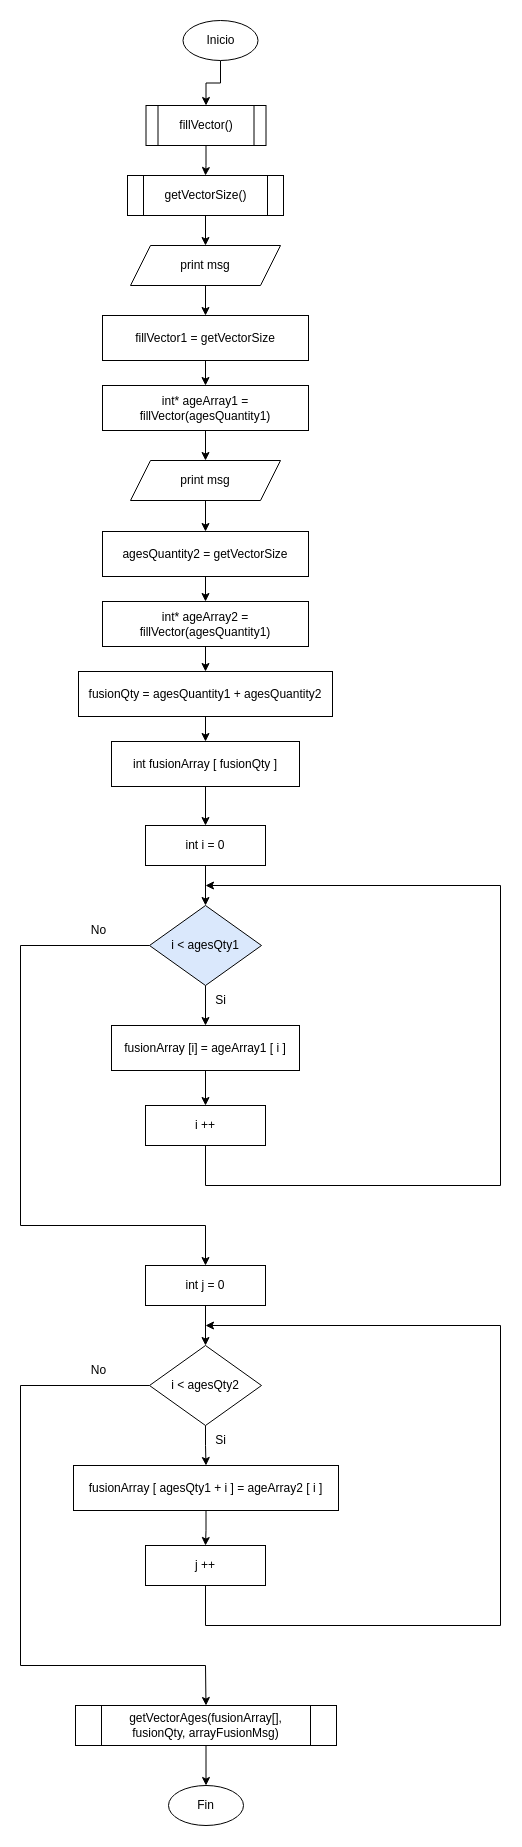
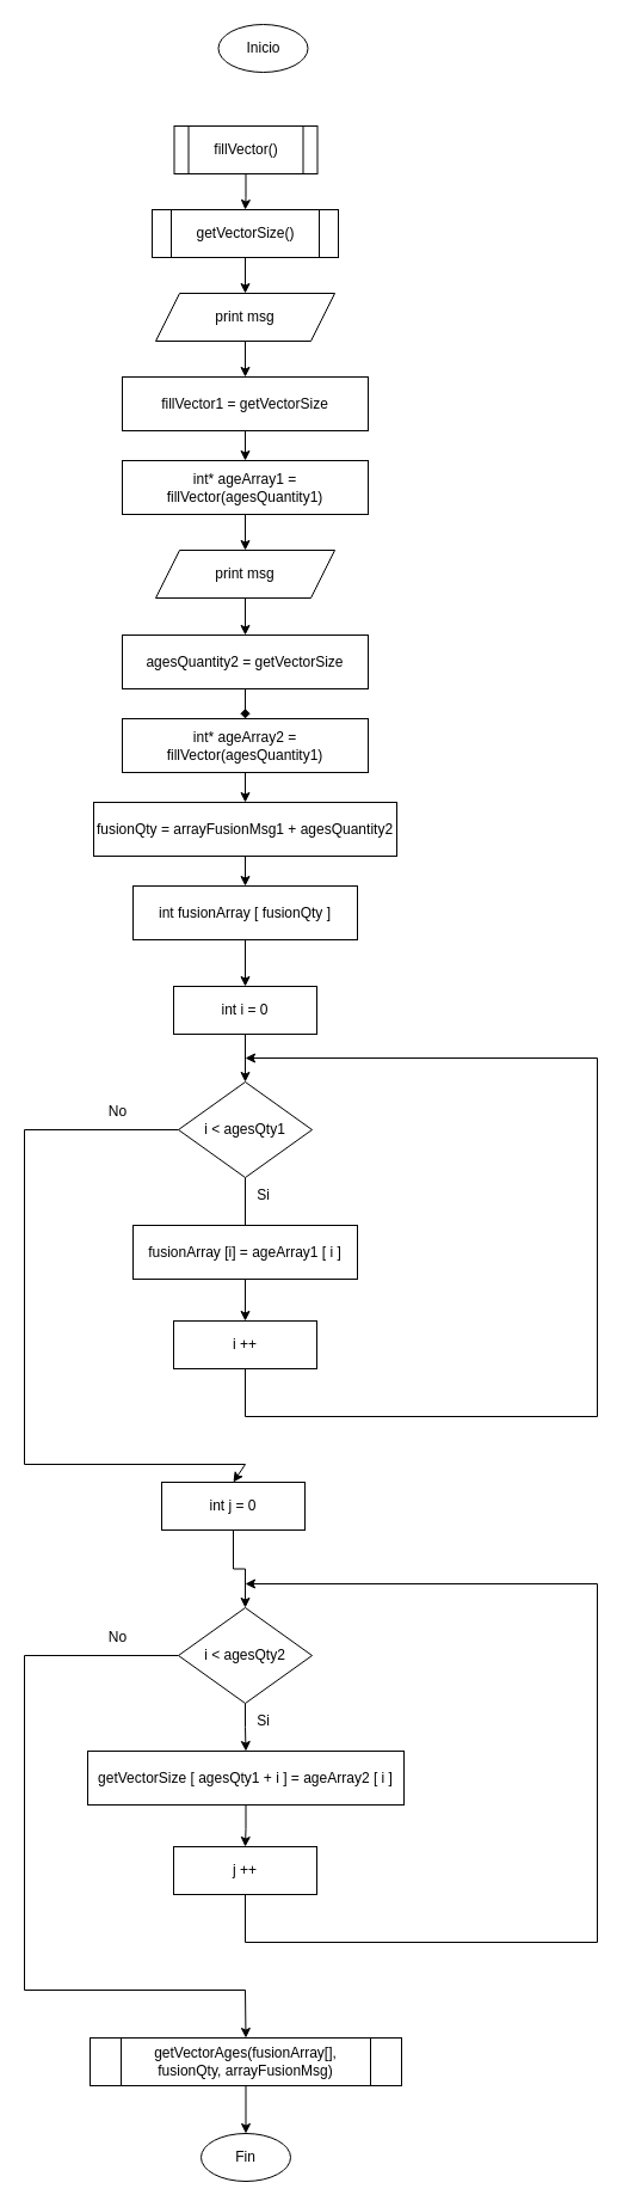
  <mxCell id="0" />
  <mxCell id="1" parent="0" />
- <mxCell id="2" value="" style="edgeStyle=orthogonalEdgeStyle;rounded=0;orthogonalLoop=1;jettySize=auto;html=1;" parent="1" source="3" target="5" edge="1"><mxGeometry relative="1" as="geometry"><mxPoint x="205.5" y="105" as="targetPoint" /></mxGeometry></mxCell>
  <mxCell id="3" value="Inicio" style="ellipse;whiteSpace=wrap;html=1;" parent="1" vertex="1"><mxGeometry x="182.5" y="20" width="75" height="40" as="geometry" /></mxCell>
  <mxCell id="4" value="" style="edgeStyle=orthogonalEdgeStyle;rounded=0;orthogonalLoop=1;jettySize=auto;html=1;entryX=0.5;entryY=0;entryDx=0;entryDy=0;" parent="1" source="5" target="7" edge="1"><mxGeometry relative="1" as="geometry"><mxPoint x="205.5" y="185" as="targetPoint" /></mxGeometry></mxCell>
  <mxCell id="5" value="fillVector()" style="shape=process;whiteSpace=wrap;html=1;backgroundOutline=1;" parent="1" vertex="1"><mxGeometry x="145.5" y="105" width="120" height="40" as="geometry" /></mxCell>
  <mxCell id="6" style="edgeStyle=orthogonalEdgeStyle;rounded=0;orthogonalLoop=1;jettySize=auto;html=1;entryX=0.5;entryY=0;entryDx=0;entryDy=0;" parent="1" source="7" target="16" edge="1"><mxGeometry relative="1" as="geometry" /></mxCell>
  <mxCell id="7" value="getVectorSize()" style="shape=process;whiteSpace=wrap;html=1;backgroundOutline=1;" parent="1" vertex="1"><mxGeometry x="127" y="175" width="156" height="40" as="geometry" /></mxCell>
  <mxCell id="8" style="edgeStyle=orthogonalEdgeStyle;rounded=0;orthogonalLoop=1;jettySize=auto;html=1;entryX=0.5;entryY=0;entryDx=0;entryDy=0;" parent="1" source="9" target="10" edge="1"><mxGeometry relative="1" as="geometry" /></mxCell>
  <mxCell id="9" value="fillVector1 = getVectorSize" style="rounded=0;whiteSpace=wrap;html=1;" parent="1" vertex="1"><mxGeometry x="102" y="315" width="206" height="45" as="geometry" /></mxCell>
  <mxCell id="10" value="int* ageArray1 = fillVector(agesQuantity1)" style="rounded=0;whiteSpace=wrap;html=1;" parent="1" vertex="1"><mxGeometry x="102" y="385" width="206" height="45" as="geometry" /></mxCell>
- <mxCell id="11" style="edgeStyle=orthogonalEdgeStyle;rounded=0;orthogonalLoop=1;jettySize=auto;html=1;entryX=0.5;entryY=0;entryDx=0;entryDy=0;" parent="1" source="12" target="14" edge="1"><mxGeometry relative="1" as="geometry" /></mxCell>
+ <mxCell id="11" style="edgeStyle=orthogonalEdgeStyle;rounded=0;orthogonalLoop=1;jettySize=auto;html=1;entryX=0.5;entryY=0;entryDx=0;entryDy=0;endArrow=diamond;" parent="1" source="12" target="14" edge="1"><mxGeometry relative="1" as="geometry" /></mxCell>
  <mxCell id="12" value="agesQuantity2 = getVectorSize" style="rounded=0;whiteSpace=wrap;html=1;" parent="1" vertex="1"><mxGeometry x="102" y="531" width="206" height="45" as="geometry" /></mxCell>
  <mxCell id="13" style="edgeStyle=orthogonalEdgeStyle;rounded=0;orthogonalLoop=1;jettySize=auto;html=1;entryX=0.5;entryY=0;entryDx=0;entryDy=0;" parent="1" source="14" target="20" edge="1"><mxGeometry relative="1" as="geometry"><mxPoint x="205" y="671" as="targetPoint" /></mxGeometry></mxCell>
  <mxCell id="14" value="int* ageArray2 = fillVector(agesQuantity1)" style="rounded=0;whiteSpace=wrap;html=1;" parent="1" vertex="1"><mxGeometry x="102" y="601" width="206" height="45" as="geometry" /></mxCell>
  <mxCell id="15" style="edgeStyle=orthogonalEdgeStyle;rounded=0;orthogonalLoop=1;jettySize=auto;html=1;" parent="1" source="16" target="9" edge="1"><mxGeometry relative="1" as="geometry" /></mxCell>
  <mxCell id="16" value="print msg" style="shape=parallelogram;perimeter=parallelogramPerimeter;whiteSpace=wrap;html=1;fixedSize=1;" parent="1" vertex="1"><mxGeometry x="130" y="245" width="150" height="40" as="geometry" /></mxCell>
  <mxCell id="17" style="edgeStyle=orthogonalEdgeStyle;rounded=0;orthogonalLoop=1;jettySize=auto;html=1;entryX=0.5;entryY=0;entryDx=0;entryDy=0;" parent="1" source="18" target="27" edge="1"><mxGeometry relative="1" as="geometry"><mxPoint x="205" y="825" as="targetPoint" /></mxGeometry></mxCell>
  <mxCell id="18" value="int fusionArray [ fusionQty ]" style="rounded=0;whiteSpace=wrap;html=1;" parent="1" vertex="1"><mxGeometry x="111" y="741" width="188" height="45" as="geometry" /></mxCell>
  <mxCell id="19" style="edgeStyle=orthogonalEdgeStyle;rounded=0;orthogonalLoop=1;jettySize=auto;html=1;entryX=0.5;entryY=0;entryDx=0;entryDy=0;" parent="1" source="20" target="18" edge="1"><mxGeometry relative="1" as="geometry" /></mxCell>
- <mxCell id="20" value="fusionQty = agesQuantity1 + agesQuantity2" style="rounded=0;whiteSpace=wrap;html=1;" parent="1" vertex="1"><mxGeometry x="78" y="671" width="254" height="45" as="geometry" /></mxCell>
+ <mxCell id="20" value="fusionQty = arrayFusionMsg1 + agesQuantity2" style="rounded=0;whiteSpace=wrap;html=1;" parent="1" vertex="1"><mxGeometry x="78" y="671" width="254" height="45" as="geometry" /></mxCell>
  <mxCell id="21" style="edgeStyle=orthogonalEdgeStyle;rounded=0;orthogonalLoop=1;jettySize=auto;html=1;entryX=0.5;entryY=0;entryDx=0;entryDy=0;exitX=0.5;exitY=1;exitDx=0;exitDy=0;" parent="1" source="10" target="23" edge="1"><mxGeometry relative="1" as="geometry"><mxPoint x="205" y="430" as="sourcePoint" /></mxGeometry></mxCell>
  <mxCell id="22" style="edgeStyle=orthogonalEdgeStyle;rounded=0;orthogonalLoop=1;jettySize=auto;html=1;entryX=0.5;entryY=0;entryDx=0;entryDy=0;" parent="1" source="23" target="12" edge="1"><mxGeometry relative="1" as="geometry"><mxPoint x="205" y="506" as="targetPoint" /></mxGeometry></mxCell>
  <mxCell id="23" value="print msg" style="shape=parallelogram;perimeter=parallelogramPerimeter;whiteSpace=wrap;html=1;fixedSize=1;" parent="1" vertex="1"><mxGeometry x="130" y="460" width="150" height="40" as="geometry" /></mxCell>
  <mxCell id="24" value="" style="edgeStyle=orthogonalEdgeStyle;rounded=0;orthogonalLoop=1;jettySize=auto;html=1;" edge="1" parent="1" source="25" target="26"><mxGeometry relative="1" as="geometry" /></mxCell>
  <mxCell id="25" value="getVectorAges(fusionArray[], fusionQty, arrayFusionMsg)" style="shape=process;whiteSpace=wrap;html=1;backgroundOutline=1;" vertex="1" parent="1"><mxGeometry x="75" y="1705" width="261" height="40" as="geometry" /></mxCell>
  <mxCell id="26" value="Fin" style="ellipse;whiteSpace=wrap;html=1;" vertex="1" parent="1"><mxGeometry x="168" y="1785" width="75" height="40" as="geometry" /></mxCell>
  <mxCell id="27" value="int i = 0" style="whiteSpace=wrap;html=1;rounded=0;" vertex="1" parent="1"><mxGeometry x="145" y="825" width="120" height="40" as="geometry" /></mxCell>
  <mxCell id="28" value="" style="edgeStyle=orthogonalEdgeStyle;rounded=0;orthogonalLoop=1;jettySize=auto;html=1;exitX=0.5;exitY=1;exitDx=0;exitDy=0;" edge="1" parent="1" source="27" target="30"><mxGeometry relative="1" as="geometry"><mxPoint x="205" y="865" as="sourcePoint" /></mxGeometry></mxCell>
- <mxCell id="29" style="edgeStyle=orthogonalEdgeStyle;rounded=0;orthogonalLoop=1;jettySize=auto;html=1;entryX=0.5;entryY=0;entryDx=0;entryDy=0;" edge="1" parent="1" source="30" target="36"><mxGeometry relative="1" as="geometry"><mxPoint x="205.5" y="1025" as="targetPoint" /></mxGeometry></mxCell>
- <mxCell id="30" value="i &amp;lt; agesQty1" style="rhombus;whiteSpace=wrap;html=1;rounded=0;fillColor=#dae8fc;" vertex="1" parent="1"><mxGeometry x="149" y="905" width="112" height="80" as="geometry" /></mxCell>
+ <mxCell id="29" style="edgeStyle=orthogonalEdgeStyle;rounded=0;orthogonalLoop=1;jettySize=auto;html=1;entryX=0.5;entryY=0;entryDx=0;entryDy=0;endArrow=none;" edge="1" parent="1" source="30" target="36"><mxGeometry relative="1" as="geometry"><mxPoint x="205.5" y="1025" as="targetPoint" /></mxGeometry></mxCell>
+ <mxCell id="30" value="i &amp;lt; agesQty1" style="rhombus;whiteSpace=wrap;html=1;rounded=0;" vertex="1" parent="1"><mxGeometry x="149" y="905" width="112" height="80" as="geometry" /></mxCell>
  <mxCell id="31" value="" style="endArrow=classic;html=1;rounded=0;exitX=0.5;exitY=1;exitDx=0;exitDy=0;" edge="1" parent="1" source="37"><mxGeometry width="50" height="50" relative="1" as="geometry"><mxPoint x="205" y="1165" as="sourcePoint" /><mxPoint x="205" y="885" as="targetPoint" /><Array as="points"><mxPoint x="205" y="1185" /><mxPoint x="500" y="1185" /><mxPoint x="500" y="885" /></Array></mxGeometry></mxCell>
  <mxCell id="32" value="Si" style="text;html=1;align=center;verticalAlign=middle;resizable=0;points=[];autosize=1;strokeColor=none;fillColor=none;" vertex="1" parent="1"><mxGeometry x="205" y="985" width="30" height="30" as="geometry" /></mxCell>
  <mxCell id="33" value="" style="endArrow=classic;html=1;rounded=0;exitX=0;exitY=0.5;exitDx=0;exitDy=0;entryX=0.5;entryY=0;entryDx=0;entryDy=0;" edge="1" parent="1" source="30" target="38"><mxGeometry width="50" height="50" relative="1" as="geometry"><mxPoint x="160" y="1045" as="sourcePoint" /><mxPoint x="205" y="1265" as="targetPoint" /><Array as="points"><mxPoint x="20" y="945" /><mxPoint x="20" y="1225" /><mxPoint x="205" y="1225" /></Array></mxGeometry></mxCell>
  <mxCell id="34" value="No" style="text;html=1;align=center;verticalAlign=middle;resizable=0;points=[];autosize=1;strokeColor=none;fillColor=none;" vertex="1" parent="1"><mxGeometry x="78" y="915" width="40" height="30" as="geometry" /></mxCell>
  <mxCell id="35" style="edgeStyle=orthogonalEdgeStyle;rounded=0;orthogonalLoop=1;jettySize=auto;html=1;entryX=0.5;entryY=0;entryDx=0;entryDy=0;" edge="1" parent="1" source="36" target="37"><mxGeometry relative="1" as="geometry" /></mxCell>
  <mxCell id="36" value="fusionArray [i] = ageArray1 [ i ]" style="rounded=0;whiteSpace=wrap;html=1;" vertex="1" parent="1"><mxGeometry x="111" y="1025" width="188" height="45" as="geometry" /></mxCell>
  <mxCell id="37" value="i ++" style="whiteSpace=wrap;html=1;rounded=0;" vertex="1" parent="1"><mxGeometry x="145" y="1105" width="120" height="40" as="geometry" /></mxCell>
- <mxCell id="38" value="int j = 0" style="whiteSpace=wrap;html=1;rounded=0;" vertex="1" parent="1"><mxGeometry x="145" y="1265" width="120" height="40" as="geometry" /></mxCell>
+ <mxCell id="38" value="int j = 0" style="whiteSpace=wrap;html=1;rounded=0;" vertex="1" parent="1"><mxGeometry x="135" y="1240" width="120" height="40" as="geometry" /></mxCell>
  <mxCell id="39" value="" style="edgeStyle=orthogonalEdgeStyle;rounded=0;orthogonalLoop=1;jettySize=auto;html=1;exitX=0.5;exitY=1;exitDx=0;exitDy=0;" edge="1" parent="1" source="38" target="41"><mxGeometry relative="1" as="geometry"><mxPoint x="205" y="1305" as="sourcePoint" /></mxGeometry></mxCell>
  <mxCell id="40" style="edgeStyle=orthogonalEdgeStyle;rounded=0;orthogonalLoop=1;jettySize=auto;html=1;entryX=0.5;entryY=0;entryDx=0;entryDy=0;" edge="1" parent="1" source="41" target="47"><mxGeometry relative="1" as="geometry"><mxPoint x="205.5" y="1465" as="targetPoint" /></mxGeometry></mxCell>
  <mxCell id="41" value="i &amp;lt; agesQty2" style="rhombus;whiteSpace=wrap;html=1;rounded=0;" vertex="1" parent="1"><mxGeometry x="149" y="1345" width="112" height="80" as="geometry" /></mxCell>
  <mxCell id="42" value="" style="endArrow=classic;html=1;rounded=0;exitX=0.5;exitY=1;exitDx=0;exitDy=0;" edge="1" parent="1" source="48"><mxGeometry width="50" height="50" relative="1" as="geometry"><mxPoint x="205" y="1605" as="sourcePoint" /><mxPoint x="205" y="1325" as="targetPoint" /><Array as="points"><mxPoint x="205" y="1625" /><mxPoint x="500" y="1625" /><mxPoint x="500" y="1325" /></Array></mxGeometry></mxCell>
  <mxCell id="43" value="Si" style="text;html=1;align=center;verticalAlign=middle;resizable=0;points=[];autosize=1;strokeColor=none;fillColor=none;" vertex="1" parent="1"><mxGeometry x="205" y="1425" width="30" height="30" as="geometry" /></mxCell>
  <mxCell id="44" value="" style="endArrow=classic;html=1;rounded=0;exitX=0;exitY=0.5;exitDx=0;exitDy=0;entryX=0.5;entryY=0;entryDx=0;entryDy=0;" edge="1" parent="1" source="41" target="25"><mxGeometry width="50" height="50" relative="1" as="geometry"><mxPoint x="160" y="1485" as="sourcePoint" /><mxPoint x="205" y="1705" as="targetPoint" /><Array as="points"><mxPoint x="20" y="1385" /><mxPoint x="20" y="1665" /><mxPoint x="205" y="1665" /></Array></mxGeometry></mxCell>
  <mxCell id="45" value="No" style="text;html=1;align=center;verticalAlign=middle;resizable=0;points=[];autosize=1;strokeColor=none;fillColor=none;" vertex="1" parent="1"><mxGeometry x="78" y="1355" width="40" height="30" as="geometry" /></mxCell>
  <mxCell id="46" style="edgeStyle=orthogonalEdgeStyle;rounded=0;orthogonalLoop=1;jettySize=auto;html=1;entryX=0.5;entryY=0;entryDx=0;entryDy=0;" edge="1" parent="1" source="47" target="48"><mxGeometry relative="1" as="geometry" /></mxCell>
- <mxCell id="47" value="fusionArray [ agesQty1 + i ] = ageArray2 [ i ]" style="rounded=0;whiteSpace=wrap;html=1;" vertex="1" parent="1"><mxGeometry x="73" y="1465" width="265" height="45" as="geometry" /></mxCell>
+ <mxCell id="47" value="getVectorSize [ agesQty1 + i ] = ageArray2 [ i ]" style="rounded=0;whiteSpace=wrap;html=1;" vertex="1" parent="1"><mxGeometry x="73" y="1465" width="265" height="45" as="geometry" /></mxCell>
  <mxCell id="48" value="j ++" style="whiteSpace=wrap;html=1;rounded=0;" vertex="1" parent="1"><mxGeometry x="145" y="1545" width="120" height="40" as="geometry" /></mxCell>
